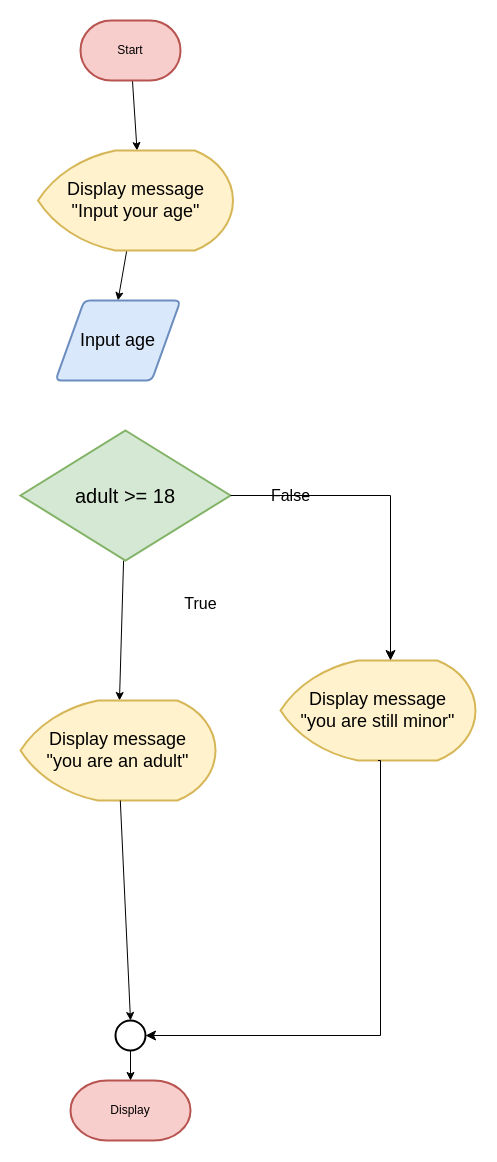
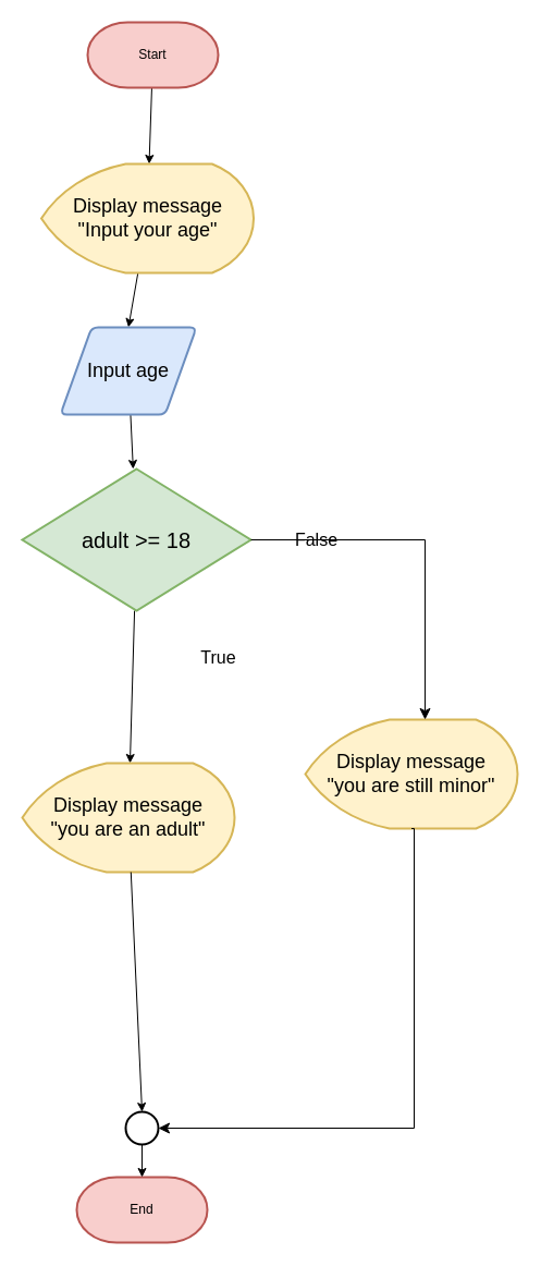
  <mxCell id="0" />
  <mxCell id="1" parent="0" />
  <mxCell id="2" style="edgeStyle=none;html=1;" edge="1" parent="1" source="3"><mxGeometry relative="1" as="geometry"><mxPoint x="136.538" y="150" as="targetPoint" /></mxGeometry></mxCell>
- <mxCell id="3" value="Start" style="strokeWidth=2;html=1;shape=mxgraph.flowchart.terminator;whiteSpace=wrap;fillColor=#f8cecc;strokeColor=#b85450;" vertex="1" parent="1"><mxGeometry x="80" y="20" width="100" height="60" as="geometry" /></mxCell>
+ <mxCell id="3" value="Start" style="strokeWidth=2;html=1;shape=mxgraph.flowchart.terminator;whiteSpace=wrap;fillColor=#f8cecc;strokeColor=#b85450;" vertex="1" parent="1"><mxGeometry x="80" y="20" width="120" height="60" as="geometry" /></mxCell>
  <mxCell id="4" style="edgeStyle=none;html=1;entryX=0.5;entryY=0;entryDx=0;entryDy=0;" edge="1" parent="1" source="5" target="7"><mxGeometry relative="1" as="geometry" /></mxCell>
  <mxCell id="5" value="&lt;font style=&quot;font-size: 18px;&quot;&gt;Display message&lt;/font&gt;&lt;div&gt;&lt;font style=&quot;font-size: 18px;&quot;&gt;&quot;Input your age&quot;&lt;/font&gt;&lt;/div&gt;" style="strokeWidth=2;html=1;shape=mxgraph.flowchart.display;whiteSpace=wrap;fillColor=#fff2cc;strokeColor=#d6b656;" vertex="1" parent="1"><mxGeometry x="37.5" y="150" width="195" height="100" as="geometry" /></mxCell>
+ <mxCell id="6" style="edgeStyle=none;html=1;" edge="1" parent="1" source="7" target="9"><mxGeometry relative="1" as="geometry" /></mxCell>
  <mxCell id="7" value="&lt;font style=&quot;font-size: 18px;&quot;&gt;Input age&lt;/font&gt;" style="shape=parallelogram;html=1;strokeWidth=2;perimeter=parallelogramPerimeter;whiteSpace=wrap;rounded=1;arcSize=12;size=0.23;fillColor=#dae8fc;strokeColor=#6c8ebf;" vertex="1" parent="1"><mxGeometry x="55" y="300" width="125" height="80" as="geometry" /></mxCell>
  <mxCell id="8" style="edgeStyle=none;html=1;" edge="1" parent="1" source="9" target="10"><mxGeometry relative="1" as="geometry" /></mxCell>
  <mxCell id="9" value="&lt;font style=&quot;font-size: 20px;&quot;&gt;adult &amp;gt;= 18&lt;/font&gt;" style="strokeWidth=2;html=1;shape=mxgraph.flowchart.decision;whiteSpace=wrap;fillColor=#d5e8d4;strokeColor=#82b366;" vertex="1" parent="1"><mxGeometry x="20" y="430" width="210" height="130" as="geometry" /></mxCell>
  <mxCell id="10" value="&lt;font style=&quot;font-size: 18px;&quot;&gt;Display message&lt;/font&gt;&lt;div&gt;&lt;font style=&quot;font-size: 18px;&quot;&gt;&quot;you are an adult&quot;&lt;/font&gt;&lt;/div&gt;" style="strokeWidth=2;html=1;shape=mxgraph.flowchart.display;whiteSpace=wrap;fillColor=#fff2cc;strokeColor=#d6b656;" vertex="1" parent="1"><mxGeometry x="20" y="700" width="195" height="100" as="geometry" /></mxCell>
  <mxCell id="11" value="&lt;font style=&quot;font-size: 18px;&quot;&gt;Display message&lt;/font&gt;&lt;div&gt;&lt;font style=&quot;font-size: 18px;&quot;&gt;&quot;you are still minor&quot;&lt;/font&gt;&lt;/div&gt;" style="strokeWidth=2;html=1;shape=mxgraph.flowchart.display;whiteSpace=wrap;fillColor=#fff2cc;strokeColor=#d6b656;" vertex="1" parent="1"><mxGeometry x="280" y="660" width="195" height="100" as="geometry" /></mxCell>
- <mxCell id="12" value="Display" style="strokeWidth=2;html=1;shape=mxgraph.flowchart.terminator;whiteSpace=wrap;fillColor=#f8cecc;strokeColor=#b85450;" vertex="1" parent="1"><mxGeometry x="70" y="1080" width="120" height="60" as="geometry" /></mxCell>
+ <mxCell id="12" value="End" style="strokeWidth=2;html=1;shape=mxgraph.flowchart.terminator;whiteSpace=wrap;fillColor=#f8cecc;strokeColor=#b85450;" vertex="1" parent="1"><mxGeometry x="70" y="1080" width="120" height="60" as="geometry" /></mxCell>
  <mxCell id="13" style="edgeStyle=none;html=1;entryX=0.5;entryY=0;entryDx=0;entryDy=0;entryPerimeter=0;" edge="1" parent="1" source="10" target="17"><mxGeometry relative="1" as="geometry"><mxPoint x="190" y="1050" as="targetPoint" /></mxGeometry></mxCell>
  <mxCell id="14" value="True" style="text;html=1;align=center;verticalAlign=middle;resizable=0;points=[];autosize=1;strokeColor=none;fillColor=none;fontSize=16;" vertex="1" parent="1"><mxGeometry x="170" y="588" width="60" height="30" as="geometry" /></mxCell>
  <mxCell id="15" value="False" style="text;html=1;align=center;verticalAlign=middle;resizable=0;points=[];autosize=1;strokeColor=none;fillColor=none;fontSize=16;" vertex="1" parent="1"><mxGeometry x="260" y="480" width="60" height="30" as="geometry" /></mxCell>
  <mxCell id="16" style="edgeStyle=none;html=1;" edge="1" parent="1" source="17" target="12"><mxGeometry relative="1" as="geometry" /></mxCell>
  <mxCell id="17" value="" style="strokeWidth=2;html=1;shape=mxgraph.flowchart.start_2;whiteSpace=wrap;" vertex="1" parent="1"><mxGeometry x="115" y="1020" width="30" height="30" as="geometry" /></mxCell>
  <mxCell id="18" value="" style="edgeStyle=segmentEdgeStyle;endArrow=classic;html=1;curved=0;rounded=0;endSize=8;startSize=8;sourcePerimeterSpacing=0;targetPerimeterSpacing=0;exitX=1;exitY=0.5;exitDx=0;exitDy=0;exitPerimeter=0;" edge="1" parent="1" source="9" target="11"><mxGeometry width="100" relative="1" as="geometry"><mxPoint x="400" y="520" as="sourcePoint" /><mxPoint x="430" y="610" as="targetPoint" /><Array as="points"><mxPoint x="390" y="495" /></Array></mxGeometry></mxCell>
  <mxCell id="19" value="" style="edgeStyle=segmentEdgeStyle;endArrow=classic;html=1;curved=0;rounded=0;endSize=8;startSize=8;sourcePerimeterSpacing=0;targetPerimeterSpacing=0;entryX=1;entryY=0.5;entryDx=0;entryDy=0;entryPerimeter=0;exitX=0.5;exitY=1;exitDx=0;exitDy=0;exitPerimeter=0;" edge="1" parent="1" source="11" target="17"><mxGeometry width="100" relative="1" as="geometry"><mxPoint x="380" y="790" as="sourcePoint" /><mxPoint x="450" y="890" as="targetPoint" /><Array as="points"><mxPoint x="380" y="760" /><mxPoint x="380" y="1035" /></Array></mxGeometry></mxCell>
